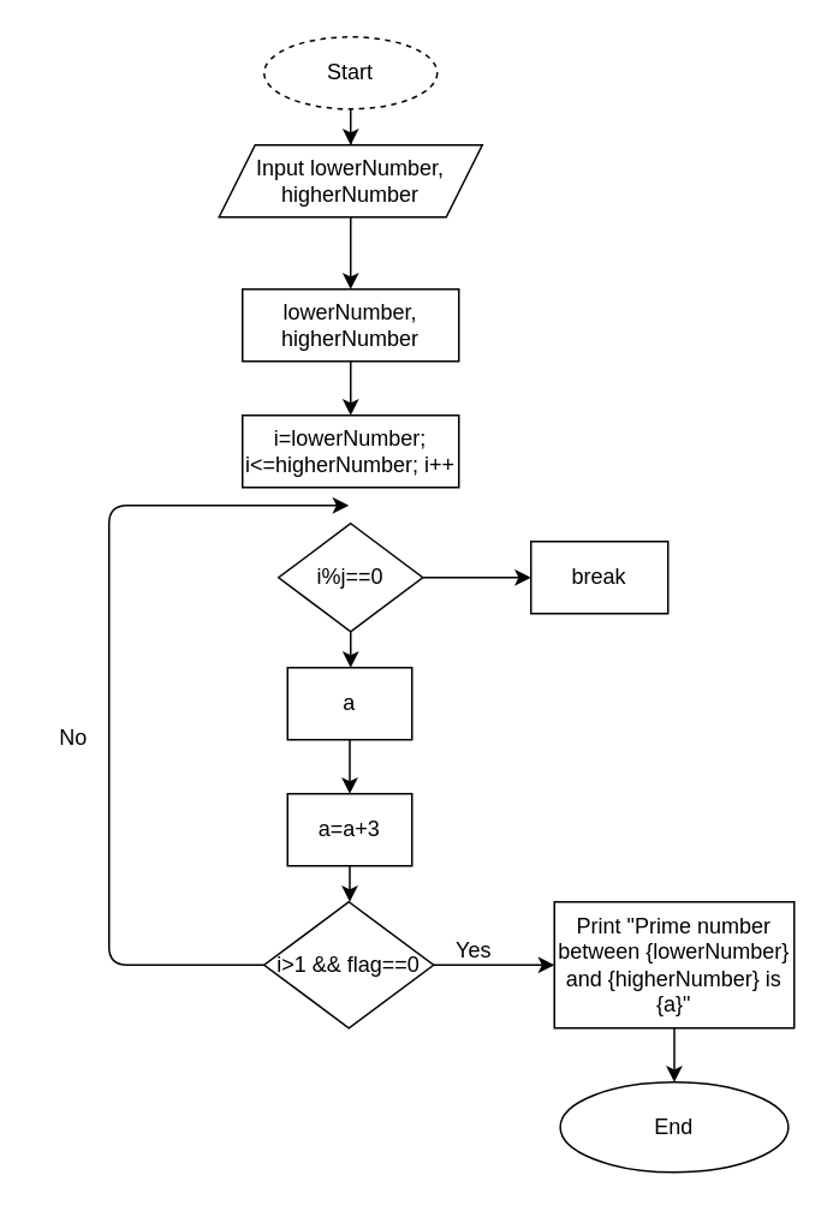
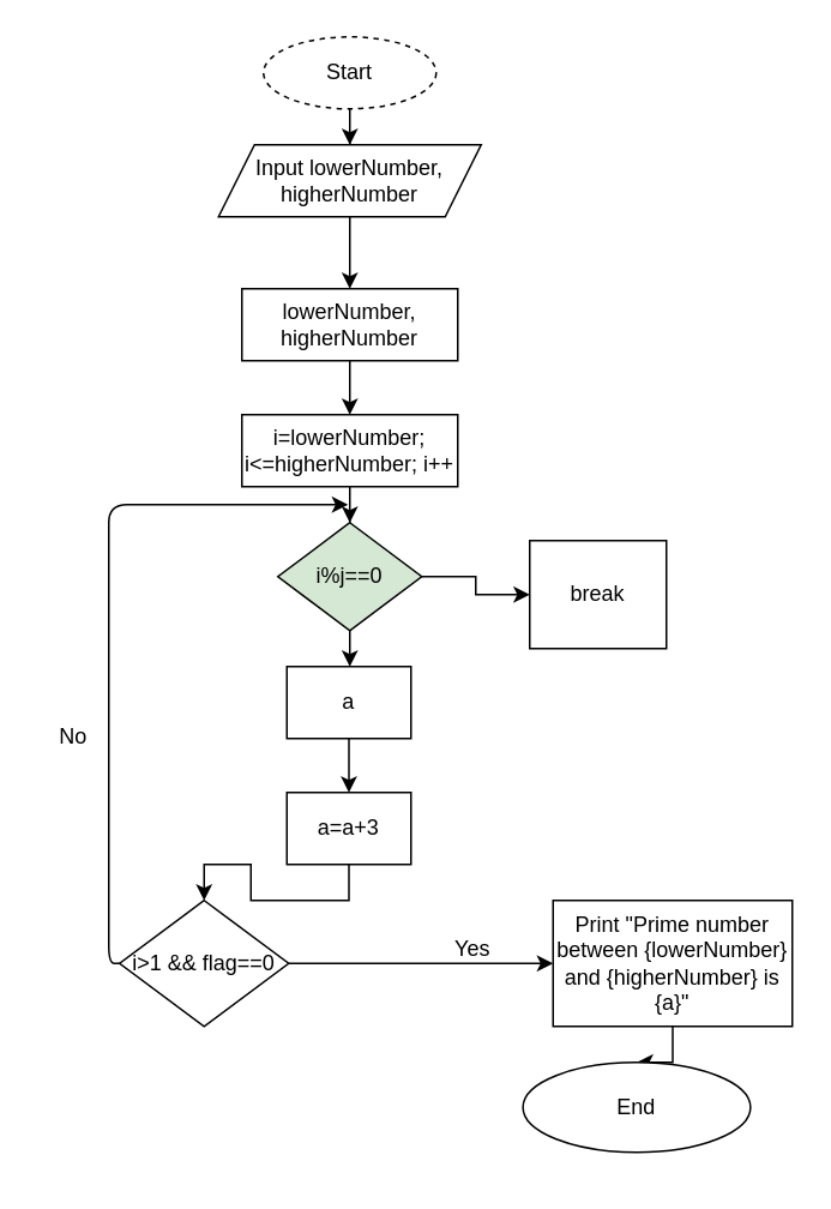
  <mxCell id="0" />
  <mxCell id="1" parent="0" />
  <mxCell id="2" value="" style="edgeStyle=orthogonalEdgeStyle;rounded=0;orthogonalLoop=1;jettySize=auto;html=1;" edge="1" parent="1" source="3" target="7"><mxGeometry relative="1" as="geometry" /></mxCell>
  <mxCell id="3" value="Input lowerNumber,&lt;br&gt;higherNumber" style="shape=parallelogram;perimeter=parallelogramPerimeter;whiteSpace=wrap;html=1;fixedSize=1;" vertex="1" parent="1"><mxGeometry x="121" y="80" width="146" height="40" as="geometry" /></mxCell>
  <mxCell id="4" value="" style="edgeStyle=orthogonalEdgeStyle;rounded=0;orthogonalLoop=1;jettySize=auto;html=1;" edge="1" parent="1" source="5" target="3"><mxGeometry relative="1" as="geometry" /></mxCell>
  <mxCell id="5" value="Start" style="ellipse;whiteSpace=wrap;html=1;dashed=1;" vertex="1" parent="1"><mxGeometry x="146" y="20" width="96" height="40" as="geometry" /></mxCell>
  <mxCell id="6" value="" style="edgeStyle=orthogonalEdgeStyle;rounded=0;orthogonalLoop=1;jettySize=auto;html=1;" edge="1" parent="1" source="7" target="9"><mxGeometry relative="1" as="geometry" /></mxCell>
  <mxCell id="7" value="lowerNumber, higherNumber" style="whiteSpace=wrap;html=1;" vertex="1" parent="1"><mxGeometry x="134" y="160" width="120" height="40" as="geometry" /></mxCell>
+ <mxCell id="8" value="" style="edgeStyle=orthogonalEdgeStyle;rounded=0;orthogonalLoop=1;jettySize=auto;html=1;" edge="1" parent="1" source="9" target="12"><mxGeometry relative="1" as="geometry" /></mxCell>
  <mxCell id="9" value="i=lowerNumber; i&amp;lt;=higherNumber; i++" style="whiteSpace=wrap;html=1;" vertex="1" parent="1"><mxGeometry x="134" y="230" width="120" height="40" as="geometry" /></mxCell>
  <mxCell id="10" value="" style="edgeStyle=orthogonalEdgeStyle;rounded=0;orthogonalLoop=1;jettySize=auto;html=1;" edge="1" parent="1" source="12" target="13"><mxGeometry relative="1" as="geometry" /></mxCell>
  <mxCell id="11" value="" style="edgeStyle=orthogonalEdgeStyle;rounded=0;orthogonalLoop=1;jettySize=auto;html=1;" edge="1" parent="1" source="12" target="15"><mxGeometry relative="1" as="geometry" /></mxCell>
- <mxCell id="12" value="i%j==0" style="rhombus;whiteSpace=wrap;html=1;" vertex="1" parent="1"><mxGeometry x="154" y="290" width="80" height="60" as="geometry" /></mxCell>
- <mxCell id="13" value="break" style="whiteSpace=wrap;html=1;" vertex="1" parent="1"><mxGeometry x="294" y="300" width="76" height="40" as="geometry" /></mxCell>
+ <mxCell id="12" value="i%j==0" style="rhombus;whiteSpace=wrap;html=1;fillColor=#d5e8d4;" vertex="1" parent="1"><mxGeometry x="154" y="290" width="80" height="60" as="geometry" /></mxCell>
+ <mxCell id="13" value="break" style="whiteSpace=wrap;html=1;" vertex="1" parent="1"><mxGeometry x="294" y="300" width="76" height="60" as="geometry" /></mxCell>
  <mxCell id="14" value="" style="edgeStyle=orthogonalEdgeStyle;rounded=0;orthogonalLoop=1;jettySize=auto;html=1;" edge="1" parent="1" source="15" target="17"><mxGeometry relative="1" as="geometry" /></mxCell>
  <mxCell id="15" value="a" style="whiteSpace=wrap;html=1;" vertex="1" parent="1"><mxGeometry x="159" y="370" width="69" height="40" as="geometry" /></mxCell>
  <mxCell id="16" value="" style="edgeStyle=orthogonalEdgeStyle;rounded=0;orthogonalLoop=1;jettySize=auto;html=1;" edge="1" parent="1" source="17" target="19"><mxGeometry relative="1" as="geometry" /></mxCell>
  <mxCell id="17" value="a=a+3" style="whiteSpace=wrap;html=1;" vertex="1" parent="1"><mxGeometry x="159" y="440" width="69" height="40" as="geometry" /></mxCell>
  <mxCell id="18" value="" style="edgeStyle=orthogonalEdgeStyle;rounded=0;orthogonalLoop=1;jettySize=auto;html=1;" edge="1" parent="1" source="19" target="21"><mxGeometry relative="1" as="geometry" /></mxCell>
- <mxCell id="19" value="i&amp;gt;1 &amp;amp;&amp;amp; flag==0" style="rhombus;whiteSpace=wrap;html=1;" vertex="1" parent="1"><mxGeometry x="146" y="500" width="94" height="70" as="geometry" /></mxCell>
+ <mxCell id="19" value="i&amp;gt;1 &amp;amp;&amp;amp; flag==0" style="rhombus;whiteSpace=wrap;html=1;" vertex="1" parent="1"><mxGeometry x="66" y="500" width="94" height="70" as="geometry" /></mxCell>
  <mxCell id="20" value="" style="edgeStyle=orthogonalEdgeStyle;rounded=0;orthogonalLoop=1;jettySize=auto;html=1;" edge="1" parent="1" source="21" target="22"><mxGeometry relative="1" as="geometry" /></mxCell>
  <mxCell id="21" value="Print &quot;Prime number between {lowerNumber} and {higherNumber} is {a}&quot;" style="whiteSpace=wrap;html=1;" vertex="1" parent="1"><mxGeometry x="307" y="500" width="133" height="70" as="geometry" /></mxCell>
- <mxCell id="22" value="End" style="ellipse;whiteSpace=wrap;html=1;" vertex="1" parent="1"><mxGeometry x="310.25" y="600" width="126.5" height="50" as="geometry" /></mxCell>
+ <mxCell id="22" value="End" style="ellipse;whiteSpace=wrap;html=1;" vertex="1" parent="1"><mxGeometry x="290.25" y="590" width="126.5" height="50" as="geometry" /></mxCell>
  <mxCell id="23" value="" style="edgeStyle=segmentEdgeStyle;endArrow=classic;html=1;exitX=0;exitY=0.5;exitDx=0;exitDy=0;" edge="1" parent="1" source="19"><mxGeometry width="50" height="50" relative="1" as="geometry"><mxPoint x="60" y="540" as="sourcePoint" /><mxPoint x="193" y="280" as="targetPoint" /><Array as="points"><mxPoint x="60" y="535" /><mxPoint x="60" y="280" /></Array></mxGeometry></mxCell>
  <mxCell id="24" value="&lt;font style=&quot;font-size: 12px;&quot;&gt;No&lt;/font&gt;" style="text;strokeColor=none;fillColor=none;html=1;fontSize=24;fontStyle=0;verticalAlign=middle;align=center;" vertex="1" parent="1"><mxGeometry x="20" y="400" width="40" height="10" as="geometry" /></mxCell>
  <mxCell id="25" value="&lt;font style=&quot;font-size: 12px&quot;&gt;Yes&lt;/font&gt;" style="text;strokeColor=none;fillColor=none;html=1;fontSize=24;fontStyle=0;verticalAlign=middle;align=center;" vertex="1" parent="1"><mxGeometry x="242" y="517.5" width="40" height="10" as="geometry" /></mxCell>
